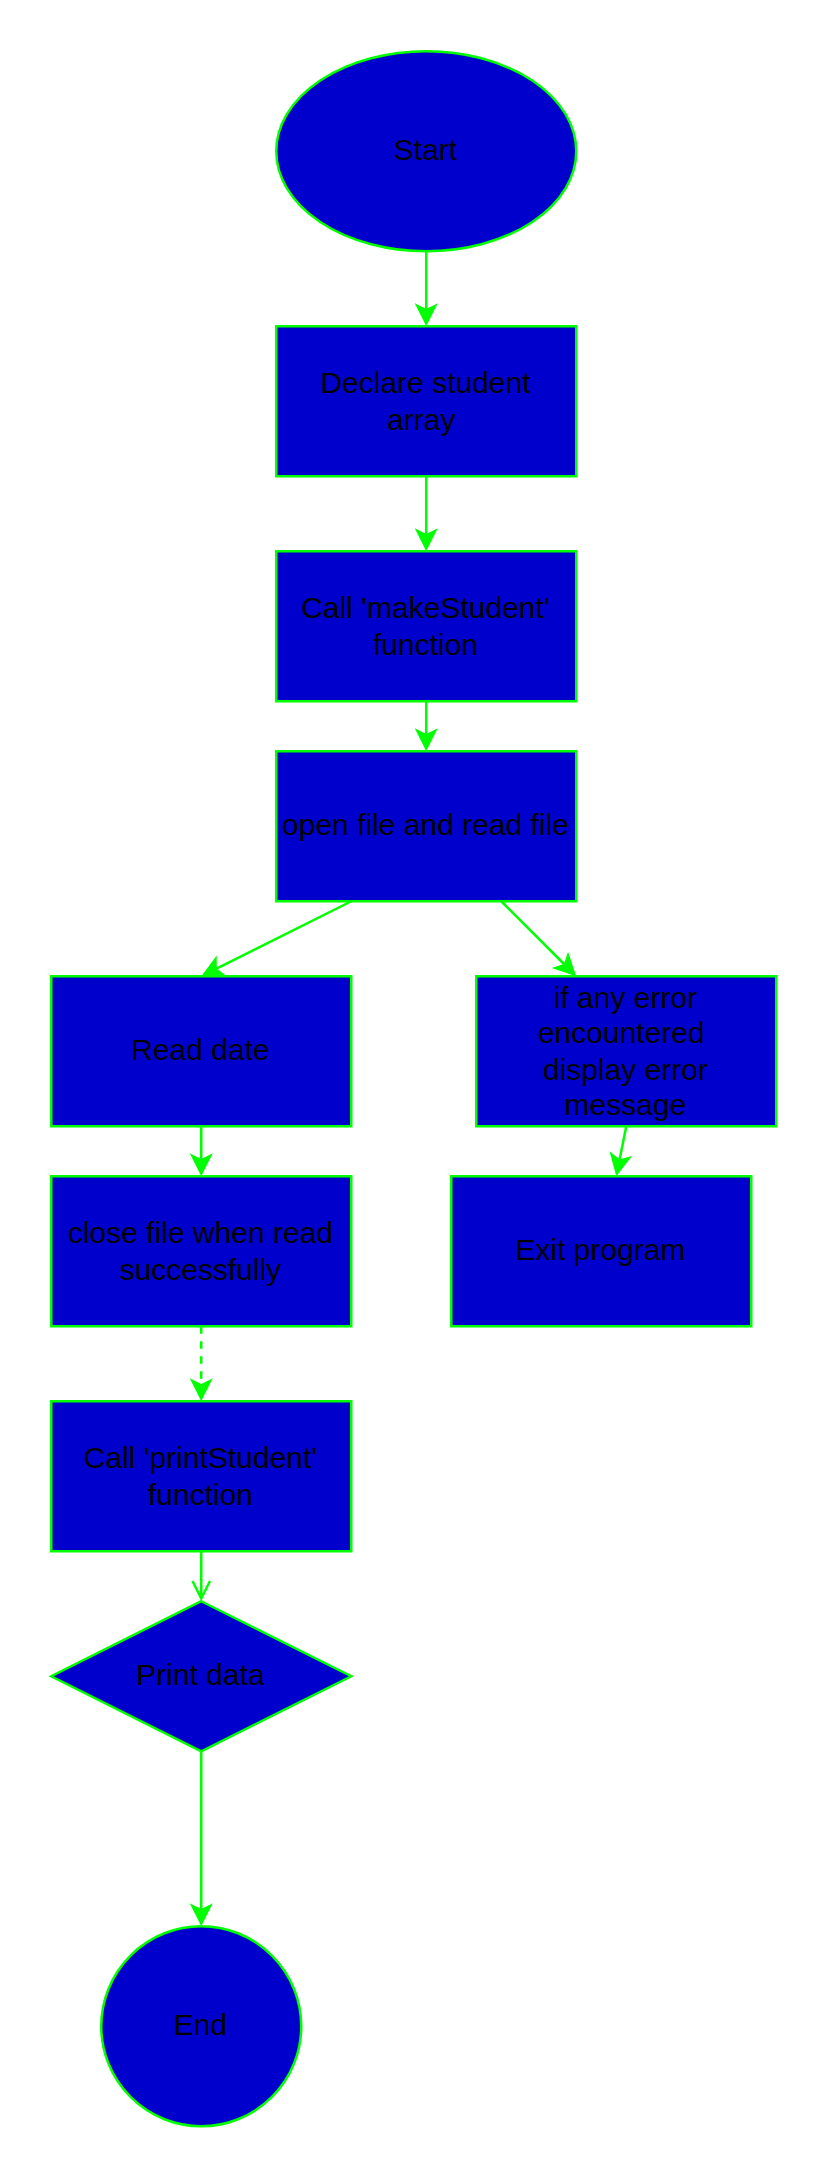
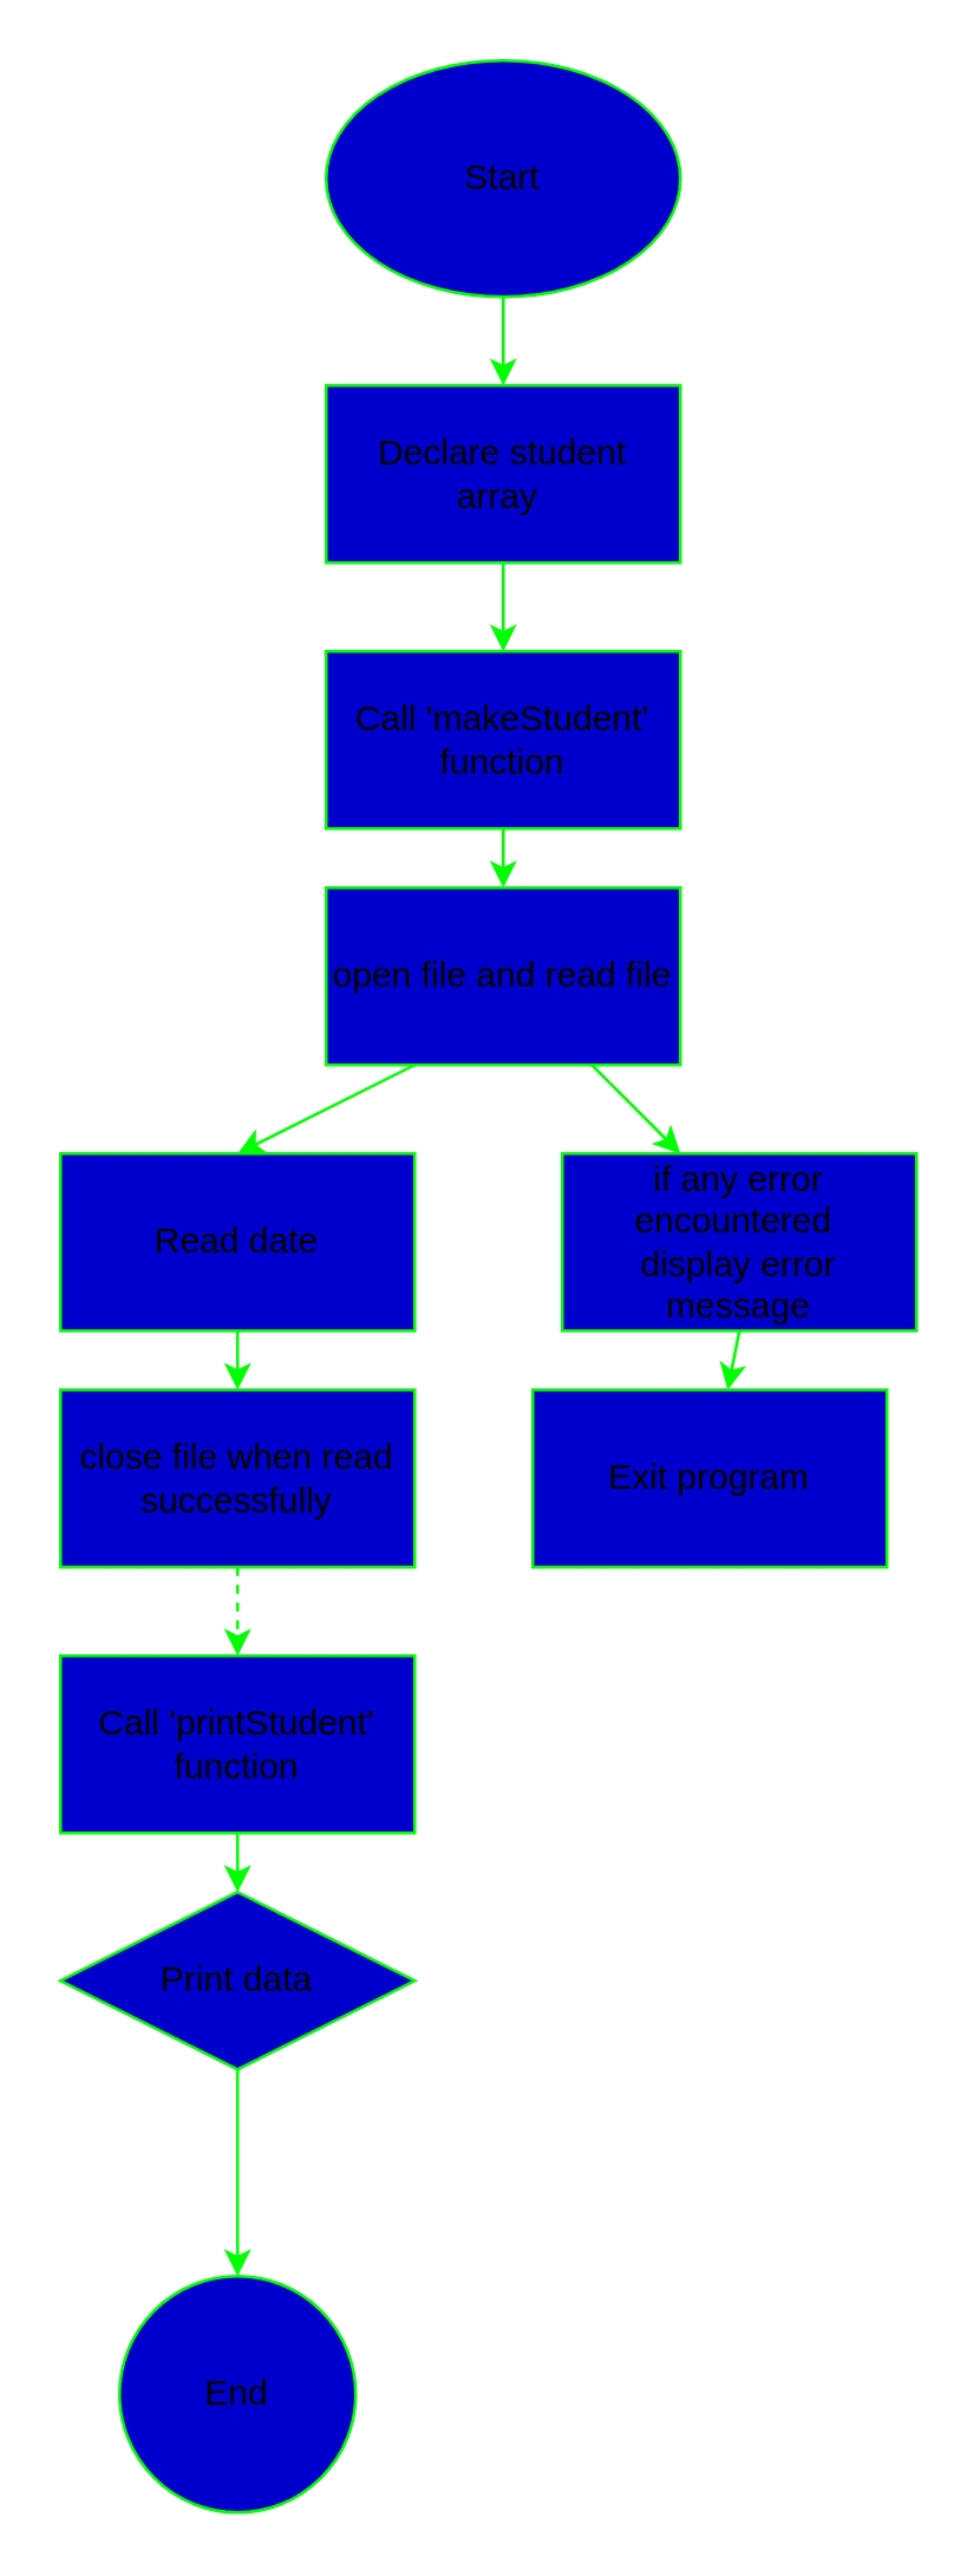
  <mxCell id="0" />
  <mxCell id="1" parent="0" />
  <mxCell id="2" value="" style="edgeStyle=none;html=1;fillColor=#0000CC;strokeColor=#00FF00;" edge="1" parent="1" source="3" target="5"><mxGeometry relative="1" as="geometry" /></mxCell>
  <mxCell id="3" value="Start" style="ellipse;whiteSpace=wrap;html=1;fillColor=#0000CC;strokeColor=#00FF00;" vertex="1" parent="1"><mxGeometry x="110" y="20" width="120" height="80" as="geometry" /></mxCell>
  <mxCell id="4" value="" style="edgeStyle=none;html=1;fillColor=#0000CC;strokeColor=#00FF00;" edge="1" parent="1" source="5" target="7"><mxGeometry relative="1" as="geometry" /></mxCell>
  <mxCell id="5" value="Declare student array&amp;nbsp;" style="whiteSpace=wrap;html=1;fillColor=#0000CC;strokeColor=#00FF00;" vertex="1" parent="1"><mxGeometry x="110" y="130" width="120" height="60" as="geometry" /></mxCell>
  <mxCell id="6" value="" style="edgeStyle=none;html=1;fillColor=#0000CC;strokeColor=#00FF00;" edge="1" parent="1" source="7" target="10"><mxGeometry relative="1" as="geometry" /></mxCell>
  <mxCell id="7" value="Call 'makeStudent' function" style="whiteSpace=wrap;html=1;fillColor=#0000CC;strokeColor=#00FF00;" vertex="1" parent="1"><mxGeometry x="110" y="220" width="120" height="60" as="geometry" /></mxCell>
  <mxCell id="8" style="edgeStyle=none;html=1;exitX=0.25;exitY=1;exitDx=0;exitDy=0;fillColor=#0000CC;strokeColor=#00FF00;" edge="1" parent="1" source="10"><mxGeometry relative="1" as="geometry"><mxPoint x="80" y="390" as="targetPoint" /></mxGeometry></mxCell>
  <mxCell id="9" style="edgeStyle=none;html=1;exitX=0.75;exitY=1;exitDx=0;exitDy=0;fillColor=#0000CC;strokeColor=#00FF00;" edge="1" parent="1" source="10"><mxGeometry relative="1" as="geometry"><mxPoint x="230" y="390" as="targetPoint" /></mxGeometry></mxCell>
  <mxCell id="10" value="open file and read file" style="whiteSpace=wrap;html=1;fillColor=#0000CC;strokeColor=#00FF00;" vertex="1" parent="1"><mxGeometry x="110" y="300" width="120" height="60" as="geometry" /></mxCell>
  <mxCell id="11" value="" style="edgeStyle=none;html=1;fillColor=#0000CC;strokeColor=#00FF00;" edge="1" parent="1" source="12" target="17"><mxGeometry relative="1" as="geometry" /></mxCell>
  <mxCell id="12" value="Read date" style="rounded=0;whiteSpace=wrap;html=1;fillColor=#0000CC;strokeColor=#00FF00;" vertex="1" parent="1"><mxGeometry x="20" y="390" width="120" height="60" as="geometry" /></mxCell>
  <mxCell id="13" style="edgeStyle=none;html=1;exitX=0.5;exitY=1;exitDx=0;exitDy=0;fillColor=#0000CC;strokeColor=#00FF00;" edge="1" parent="1" source="14" target="15"><mxGeometry relative="1" as="geometry" /></mxCell>
  <mxCell id="14" value="if any error encountered&amp;nbsp;&lt;br&gt;display error message" style="rounded=0;whiteSpace=wrap;html=1;fillColor=#0000CC;strokeColor=#00FF00;" vertex="1" parent="1"><mxGeometry x="190" y="390" width="120" height="60" as="geometry" /></mxCell>
  <mxCell id="15" value="Exit program" style="whiteSpace=wrap;html=1;rounded=0;fillColor=#0000CC;strokeColor=#00FF00;" vertex="1" parent="1"><mxGeometry x="180" y="470" width="120" height="60" as="geometry" /></mxCell>
  <mxCell id="16" value="" style="edgeStyle=none;html=1;fillColor=#0000CC;strokeColor=#00FF00;dashed=1;" edge="1" parent="1" source="17" target="19"><mxGeometry relative="1" as="geometry" /></mxCell>
  <mxCell id="17" value="close file when read successfully" style="rounded=0;whiteSpace=wrap;html=1;fillColor=#0000CC;strokeColor=#00FF00;" vertex="1" parent="1"><mxGeometry x="20" y="470" width="120" height="60" as="geometry" /></mxCell>
- <mxCell id="18" value="" style="edgeStyle=none;html=1;fillColor=#0000CC;strokeColor=#00FF00;endArrow=open;" edge="1" parent="1" source="19" target="21"><mxGeometry relative="1" as="geometry" /></mxCell>
+ <mxCell id="18" value="" style="edgeStyle=none;html=1;fillColor=#0000CC;strokeColor=#00FF00;" edge="1" parent="1" source="19" target="21"><mxGeometry relative="1" as="geometry" /></mxCell>
  <mxCell id="19" value="Call 'printStudent' function" style="whiteSpace=wrap;html=1;rounded=0;fillColor=#0000CC;strokeColor=#00FF00;" vertex="1" parent="1"><mxGeometry x="20" y="560" width="120" height="60" as="geometry" /></mxCell>
  <mxCell id="20" value="" style="edgeStyle=none;html=1;fillColor=#0000CC;strokeColor=#00FF00;" edge="1" parent="1" source="21" target="22"><mxGeometry relative="1" as="geometry" /></mxCell>
  <mxCell id="21" value="Print data" style="rhombus;whiteSpace=wrap;html=1;fillColor=#0000CC;strokeColor=#00FF00;" vertex="1" parent="1"><mxGeometry x="20" y="640" width="120" height="60" as="geometry" /></mxCell>
  <mxCell id="22" value="End" style="ellipse;whiteSpace=wrap;html=1;rounded=0;fillColor=#0000CC;strokeColor=#00FF00;" vertex="1" parent="1"><mxGeometry x="40" y="770" width="80" height="80" as="geometry" /></mxCell>
